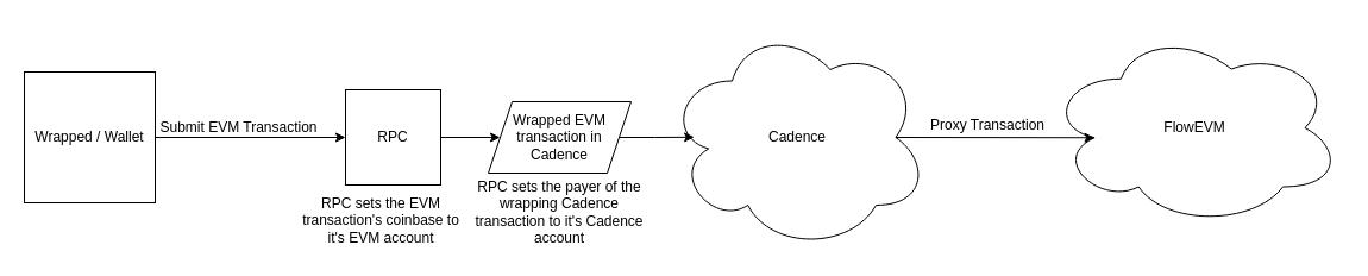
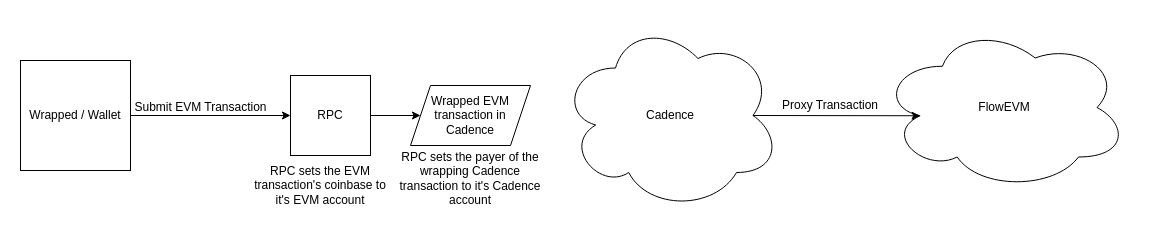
  <mxCell id="0" />
  <mxCell id="1" parent="0" />
  <mxCell id="2" style="edgeStyle=orthogonalEdgeStyle;rounded=0;orthogonalLoop=1;jettySize=auto;html=1;exitX=1;exitY=0.5;exitDx=0;exitDy=0;" edge="1" parent="1" source="3" target="7"><mxGeometry relative="1" as="geometry" /></mxCell>
  <mxCell id="3" value="Wrapped / Wallet" style="whiteSpace=wrap;html=1;aspect=fixed;" vertex="1" parent="1"><mxGeometry x="20" y="60" width="110" height="110" as="geometry" /></mxCell>
  <mxCell id="4" value="Cadence" style="ellipse;shape=cloud;whiteSpace=wrap;html=1;" vertex="1" parent="1"><mxGeometry x="560" y="20" width="220" height="190" as="geometry" /></mxCell>
  <mxCell id="5" value="FlowEVM" style="ellipse;shape=cloud;whiteSpace=wrap;html=1;" vertex="1" parent="1"><mxGeometry x="880" y="24.5" width="247.5" height="165" as="geometry" /></mxCell>
  <mxCell id="6" style="edgeStyle=orthogonalEdgeStyle;rounded=0;orthogonalLoop=1;jettySize=auto;html=1;exitX=1;exitY=0.5;exitDx=0;exitDy=0;entryX=0;entryY=0.5;entryDx=0;entryDy=0;" edge="1" parent="1" source="7" target="8"><mxGeometry relative="1" as="geometry" /></mxCell>
  <mxCell id="7" value="RPC" style="whiteSpace=wrap;html=1;aspect=fixed;" vertex="1" parent="1"><mxGeometry x="290" y="75" width="80" height="80" as="geometry" /></mxCell>
  <mxCell id="8" value="Wrapped EVM transaction in Cadence" style="shape=parallelogram;perimeter=parallelogramPerimeter;whiteSpace=wrap;html=1;fixedSize=1;" vertex="1" parent="1"><mxGeometry x="410" y="85" width="120" height="60" as="geometry" /></mxCell>
  <mxCell id="9" value="" style="endArrow=classic;html=1;rounded=0;entryX=0.16;entryY=0.55;entryDx=0;entryDy=0;entryPerimeter=0;exitX=0.875;exitY=0.5;exitDx=0;exitDy=0;exitPerimeter=0;strokeWidth=1;" edge="1" parent="1" source="4" target="5"><mxGeometry width="50" height="50" relative="1" as="geometry"><mxPoint x="550" y="140" as="sourcePoint" /><mxPoint x="600" y="90" as="targetPoint" /></mxGeometry></mxCell>
  <mxCell id="10" value="Proxy Transaction" style="text;html=1;strokeColor=none;fillColor=none;align=center;verticalAlign=middle;whiteSpace=wrap;rounded=0;" vertex="1" parent="1"><mxGeometry x="760" y="90" width="140" height="30" as="geometry" /></mxCell>
- <mxCell id="11" style="edgeStyle=orthogonalEdgeStyle;rounded=0;orthogonalLoop=1;jettySize=auto;html=1;exitX=1;exitY=0.5;exitDx=0;exitDy=0;entryX=0.105;entryY=0.499;entryDx=0;entryDy=0;entryPerimeter=0;" edge="1" parent="1" source="8" target="4"><mxGeometry relative="1" as="geometry" /></mxCell>
  <mxCell id="12" value="RPC sets the payer of the wrapping Cadence transaction to it's Cadence account" style="text;html=1;strokeColor=none;fillColor=none;align=center;verticalAlign=middle;whiteSpace=wrap;rounded=0;" vertex="1" parent="1"><mxGeometry x="395" y="162.5" width="150" height="30" as="geometry" /></mxCell>
  <mxCell id="13" value="Submit EVM Transaction" style="text;html=1;align=center;verticalAlign=middle;resizable=0;points=[];autosize=1;strokeColor=none;fillColor=none;" vertex="1" parent="1"><mxGeometry x="120" y="92" width="160" height="30" as="geometry" /></mxCell>
  <mxCell id="14" value="RPC sets the EVM transaction's coinbase to it's EVM account" style="text;html=1;strokeColor=none;fillColor=none;align=center;verticalAlign=middle;whiteSpace=wrap;rounded=0;" vertex="1" parent="1"><mxGeometry x="250" y="170" width="140" height="30" as="geometry" /></mxCell>
